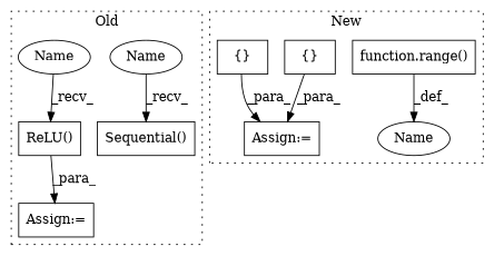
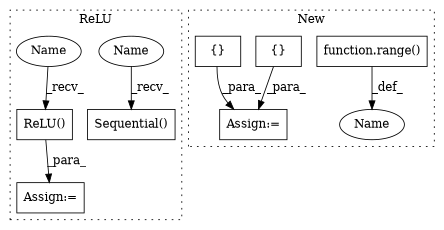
  digraph {
    node [a=75 l=2 s=2259 shape=box]
    n1 [l=9 label="ReLU()"]
    n2 [a=68 l=3 label="Assign:=" s=2169]
    n3 [l="27,10" label="Sequential()" s="2519,2851"]
    n4 [a=87 label=Name s=2519 shape=ellipse]
    n5 [a=87 label=Name shape=ellipse]
    n6 [a=59 l="2,1" label="{}" s="2274,2274"]
    n7 [a=68 l=4 label="Assign:=" s=2627]
    n8 [l="6,1" label="function.range()" s="2294,2310"]
    n9 [a=59 l="18,0" label="{}" s="2631,2736"]
    n10 [a=87 l=1 label=Name s=2289 shape=ellipse]
    subgraph cluster_1 {
-     label=Old
+     label=ReLU
      style=dotted
      n1
      n2
      n3
      n4
      n5
    }
    subgraph cluster_2 {
      label=New
      style=dotted
      n6
      n7
      n8
      n9
      n10
    }
    n1 -> n2 [label=_para_]
    n4 -> n3 [label=_recv_]
    n5 -> n1 [label=_recv_]
    n6 -> n7 [label=_para_]
    n8 -> n10 [label=_def_]
    n9 -> n7 [label=_para_]
  }
